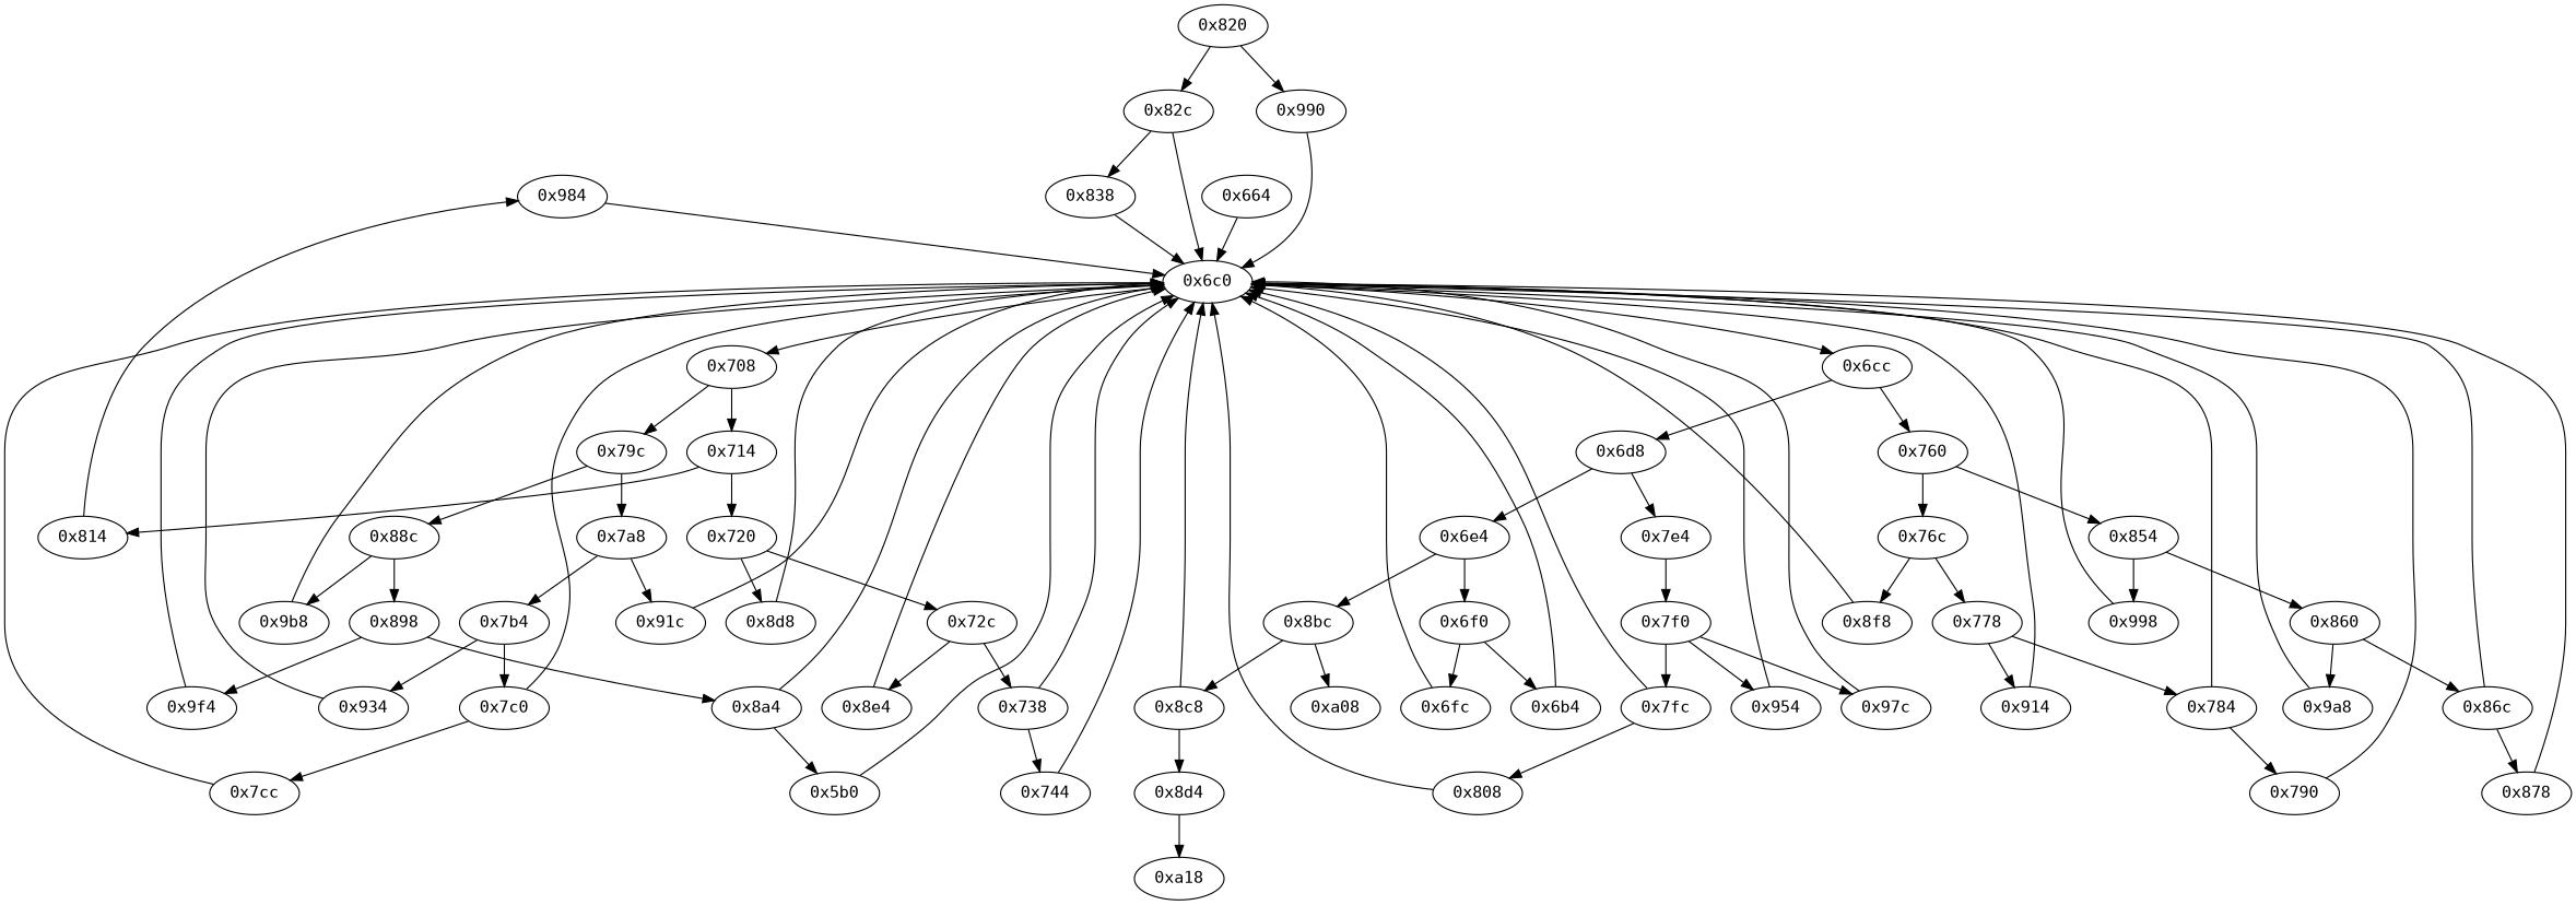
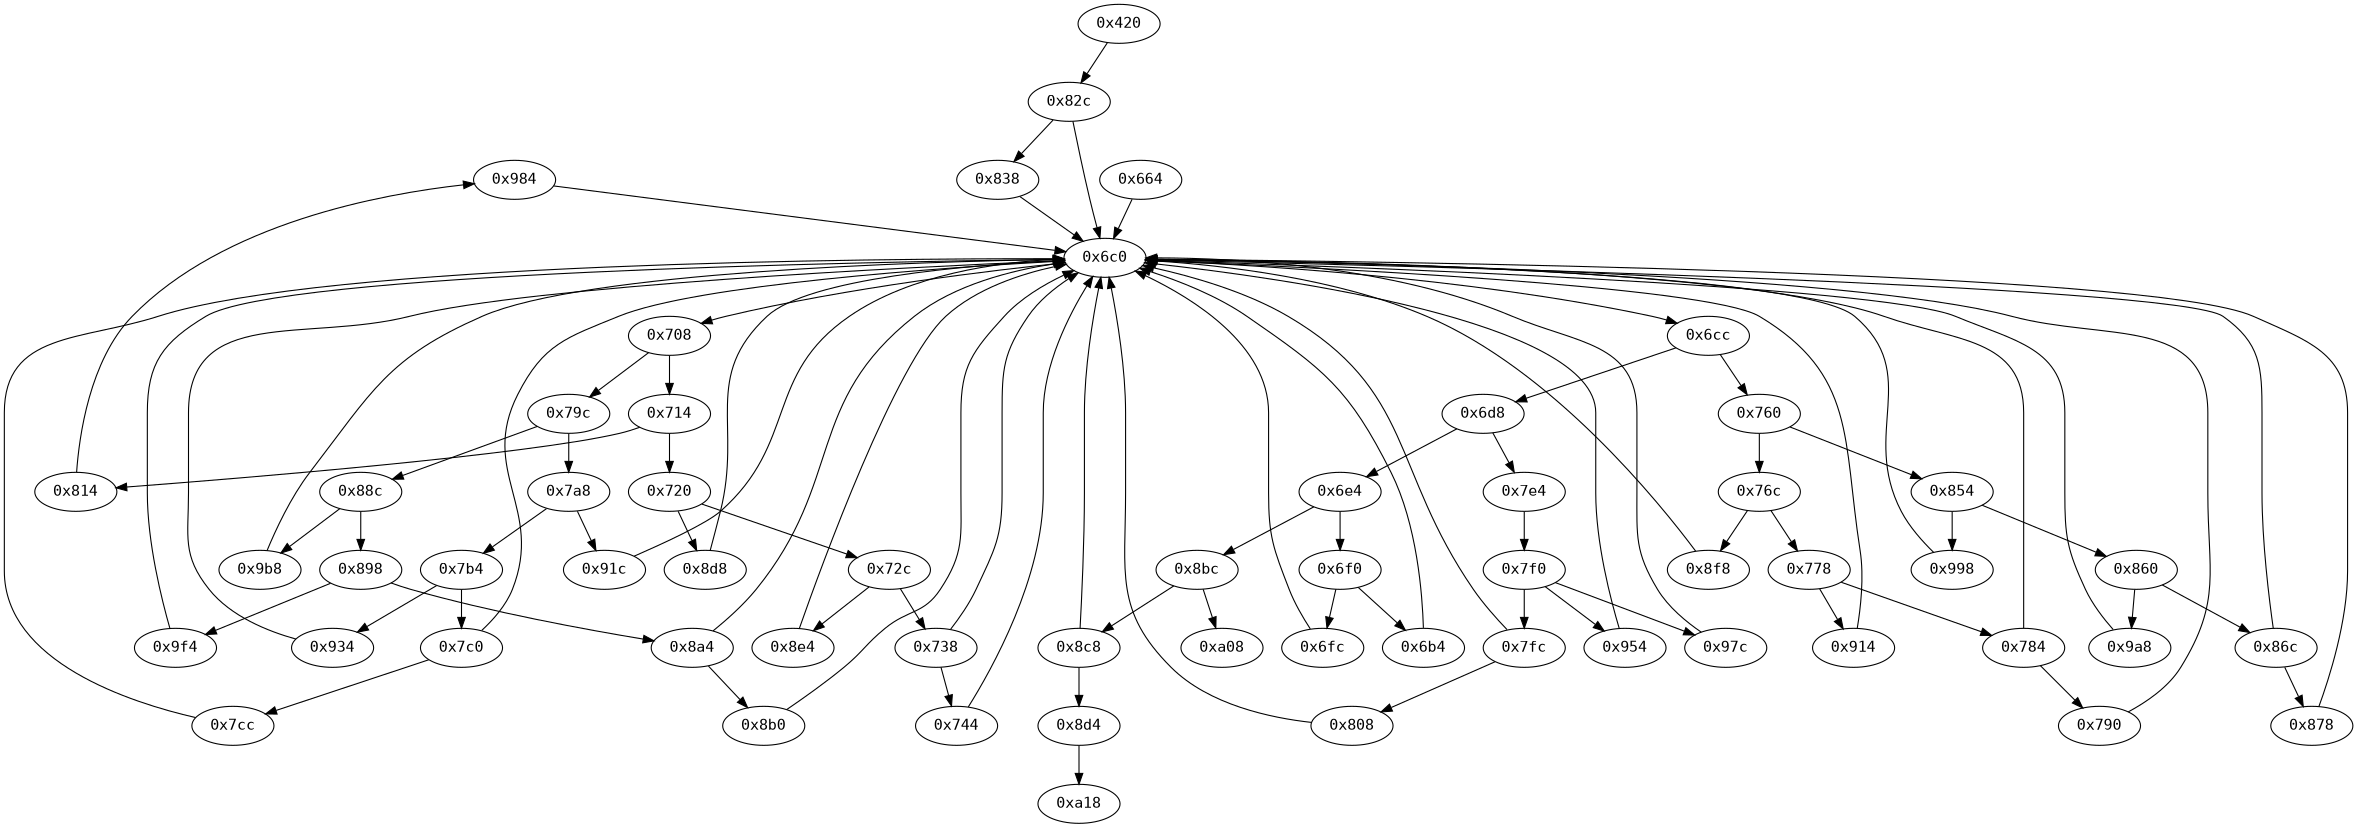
  strict digraph {
    fontname="DejaVu Sans Mono"
    node [fontname="DejaVu Sans Mono" opcode="[u'ldr', u'cmp', u'b']"]
    edge [fontname="DejaVu Sans Mono"]
    "0x984" [opcode="[u'mov', u'mov', u'b']"]
    "0x6c0"
    "0x708"
    "0x6cc"
    "0x79c"
    "0x714"
    "0x6d8"
    "0x760"
    "0x6fc" [opcode="[u'ldr', u'ldr', u'b']"]
    "0x7fc"
    "0x808" [opcode="[u'ldr', u'ldr', u'b']"]
    "0xa08" [opcode="[u'ldr', u'mov', u'mov', u'b']"]
    "0x784"
    "0x790" [opcode="[u'ldr', u'mov', u'b']"]
    "0x8f8" [opcode="[u'ldr', u'add', u'ldr', u'ldr', u'bl', u'ldr', u'b']"]
    "0x8d8" [opcode="[u'mov', u'mov', u'b']"]
-   "0x8b0" [opcode="[u'ldr', u'mov', u'b']" label="0x5b0"]
+   "0x8b0" [opcode="[u'ldr', u'mov', u'b']"]
    "0x860"
    "0x86c"
    "0x9a8" [opcode="[u'ldr', u'ldr', u'mov', u'b']"]
    "0x878" [opcode="[u'ldr', u'sub', u'str', u'ldr', u'b']"]
    "0x91c" [opcode="[u'ldrb', u'ldr', u'ldr', u'cmp', u'mov', u'b']"]
    "0x7a8"
    "0x7b4"
    "0x7c0"
    "0x934" [opcode="[u'str', u'str', u'ldr', u'ldr', u'ldr', u'cmp', u'mov', u'b']"]
    "0x7cc" [opcode="[u'ldr', u'ldr', u'ldrb', u'str', u'ldr', u'b']"]
    "0x88c"
    "0x9b8" [opcode="[u'ldr', u'asr', u'add', u'bic', u'sub', u'add', u'str', u'ldr', u'add', u'str', u'ldr', u'add', u'str', u'ldr', u'b']"]
    "0x898"
    "0x9f4" [opcode="[u'ldr', u'ldr', u'bl', u'ldr', u'b']"]
    "0x8a4"
    "0x6e4"
    "0x8bc"
    "0x6f0"
    "0x8c8"
    "0x6b4" [opcode="[u'ldr', u'cmp', u'ldr']"]
    "0x8d4" [opcode="[u'b']"]
    "0xa18" [opcode="[u'ldr', u'ldr', u'ldr', u'ldr', u'sub', u'mov', u'sub', u'pop']"]
-   "0x990" [opcode="[u'ldr', u'b']"]
-   "0x820"
+   "0x820" [label="0x420"]
    "0x82c"
    "0x838" [opcode="[u'str', u'ldr', u'ldr', u'ldr', u'cmp', u'mov', u'b']"]
    "0x814"
    "0x720"
    "0x72c"
    "0x738"
    "0x8e4" [opcode="[u'ldr', u'sub', u'str', u'ldr', u'b']"]
    "0x744" [opcode="[u'ldr', u'cmp', u'mov', u'mov', u'strb', u'ldr', u'b']"]
    "0x7e4"
    "0x7f0"
    "0x954" [opcode="[u'ldr', u'ldr', u'str', u'ldr', u'asr', u'add', u'asr', u'str', u'ldr', u'b']"]
    "0x97c" [opcode="[u'ldr', u'b']"]
    "0x76c"
    "0x854"
    "0x778"
    "0x914" [opcode="[u'ldr', u'b']"]
    "0x998" [opcode="[u'add', u'str', u'ldr', u'b']"]
    "0x664" [opcode="[u'push', u'add', u'sub', u'str', u'ldr', u'str', u'ldr', u'ldr', u'add', u'ldr', u'str', u'ldr', u'ldr', u'ldr', u'ldr', u'str', u'ldr', u'add', u'str', u'b']"]
    "0x984" -> "0x6c0"
    "0x6c0" -> "0x708"
    "0x6c0" -> "0x6cc"
    "0x708" -> "0x79c"
    "0x708" -> "0x714"
    "0x6cc" -> "0x6d8"
    "0x6cc" -> "0x760"
    "0x79c" -> "0x7a8"
    "0x79c" -> "0x88c"
    "0x714" -> "0x814"
    "0x714" -> "0x720"
    "0x6d8" -> "0x6e4"
    "0x6d8" -> "0x7e4"
    "0x760" -> "0x76c"
    "0x760" -> "0x854"
    "0x6fc" -> "0x6c0"
    "0x7fc" -> "0x6c0"
    "0x7fc" -> "0x808"
    "0x808" -> "0x6c0"
    "0x784" -> "0x6c0"
    "0x784" -> "0x790"
    "0x790" -> "0x6c0"
    "0x8f8" -> "0x6c0"
    "0x8d8" -> "0x6c0"
    "0x8b0" -> "0x6c0"
    "0x860" -> "0x86c"
    "0x860" -> "0x9a8"
    "0x86c" -> "0x6c0"
    "0x86c" -> "0x878"
    "0x9a8" -> "0x6c0"
    "0x878" -> "0x6c0"
    "0x91c" -> "0x6c0"
    "0x7a8" -> "0x91c"
    "0x7a8" -> "0x7b4"
    "0x7b4" -> "0x7c0"
    "0x7b4" -> "0x934"
    "0x7c0" -> "0x6c0"
    "0x7c0" -> "0x7cc"
    "0x934" -> "0x6c0"
    "0x7cc" -> "0x6c0"
    "0x88c" -> "0x9b8"
    "0x88c" -> "0x898"
    "0x9b8" -> "0x6c0"
    "0x898" -> "0x9f4"
    "0x898" -> "0x8a4"
    "0x9f4" -> "0x6c0"
    "0x8a4" -> "0x6c0"
    "0x8a4" -> "0x8b0"
    "0x6e4" -> "0x8bc"
    "0x6e4" -> "0x6f0"
    "0x8bc" -> "0xa08"
    "0x8bc" -> "0x8c8"
    "0x6f0" -> "0x6fc"
    "0x6f0" -> "0x6b4"
    "0x8c8" -> "0x6c0"
    "0x8c8" -> "0x8d4"
    "0x6b4" -> "0x6c0"
    "0x8d4" -> "0xa18"
-   "0x990" -> "0x6c0"
-   "0x820" -> "0x990"
    "0x820" -> "0x82c"
    "0x82c" -> "0x6c0"
    "0x82c" -> "0x838"
    "0x838" -> "0x6c0"
    "0x814" -> "0x984"
    "0x720" -> "0x8d8"
    "0x720" -> "0x72c"
    "0x72c" -> "0x738"
    "0x72c" -> "0x8e4"
    "0x738" -> "0x6c0"
    "0x738" -> "0x744"
    "0x8e4" -> "0x6c0"
    "0x744" -> "0x6c0"
    "0x7e4" -> "0x7f0"
    "0x7f0" -> "0x7fc"
    "0x7f0" -> "0x954"
    "0x7f0" -> "0x97c"
    "0x954" -> "0x6c0"
    "0x97c" -> "0x6c0"
    "0x76c" -> "0x8f8"
    "0x76c" -> "0x778"
    "0x854" -> "0x860"
    "0x854" -> "0x998"
    "0x778" -> "0x784"
    "0x778" -> "0x914"
    "0x914" -> "0x6c0"
    "0x998" -> "0x6c0"
    "0x664" -> "0x6c0"
  }
